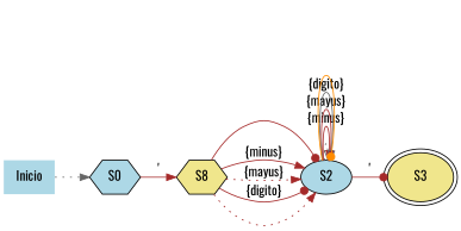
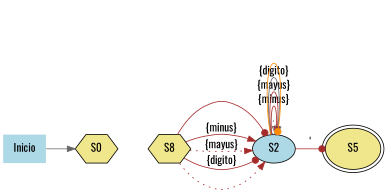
  digraph {
    fontname=Oswald
    rankdir=LR
    node [fillcolor=khaki fontname=Oswald shape=hexagon style=filled]
    edge [arrowhead=normal color=brown fontname=Oswald style=solid]
    n1 [fillcolor=lightblue label=Inicio shape=plaintext]
-   S0 [fillcolor=lightblue]
+   S0
    n3 [label=S8]
    S2 [fillcolor=lightblue shape=ellipse]
-   S3 [peripheries=2 shape=ellipse]
-   n1 -> S0 [color=gray40 style=dotted]
-   S0 -> n3 [label="\'"]
+   S3 [peripheries=2 shape=ellipse label=S5]
+   n1 -> S0 [color=gray40]
    n3 -> S2 [arrowhead=dot label="\n"]
    n3 -> S2 [label="{minus}"]
    n3 -> S2 [label="{mayus}" style=dotted]
    n3 -> S2 [arrowhead=dot label="{digito}"]
    n3 -> S2 [label=" " style=dotted]
    S2 -> S2 [arrowhead=onormal color=gray40 label="\n" style=dotted]
    S2 -> S2 [label="{minus}"]
    S2 -> S2 [label="{mayus}"]
    S2 -> S2 [arrowhead=onormal color=gray40 label="{digito}"]
    S2 -> S2 [arrowhead=dot color=darkorange label=" "]
    S2 -> S3 [arrowhead=dot label="\'"]
  }
